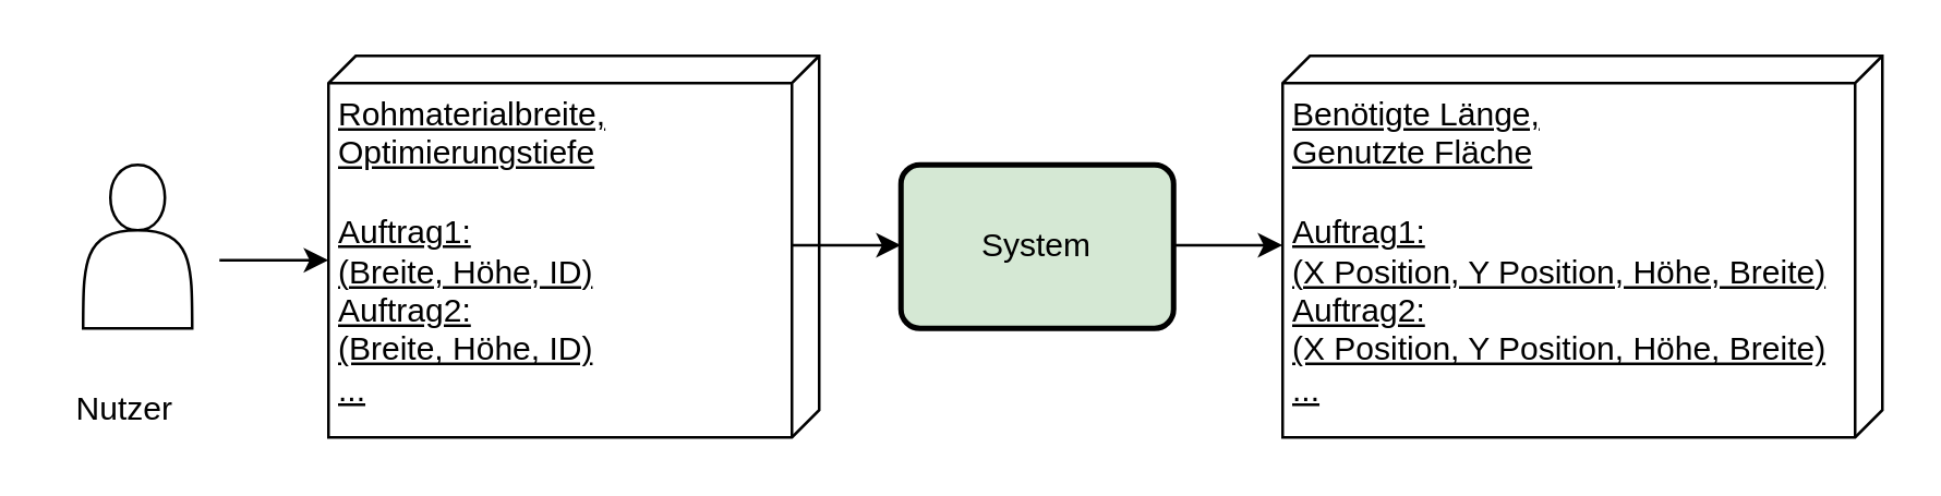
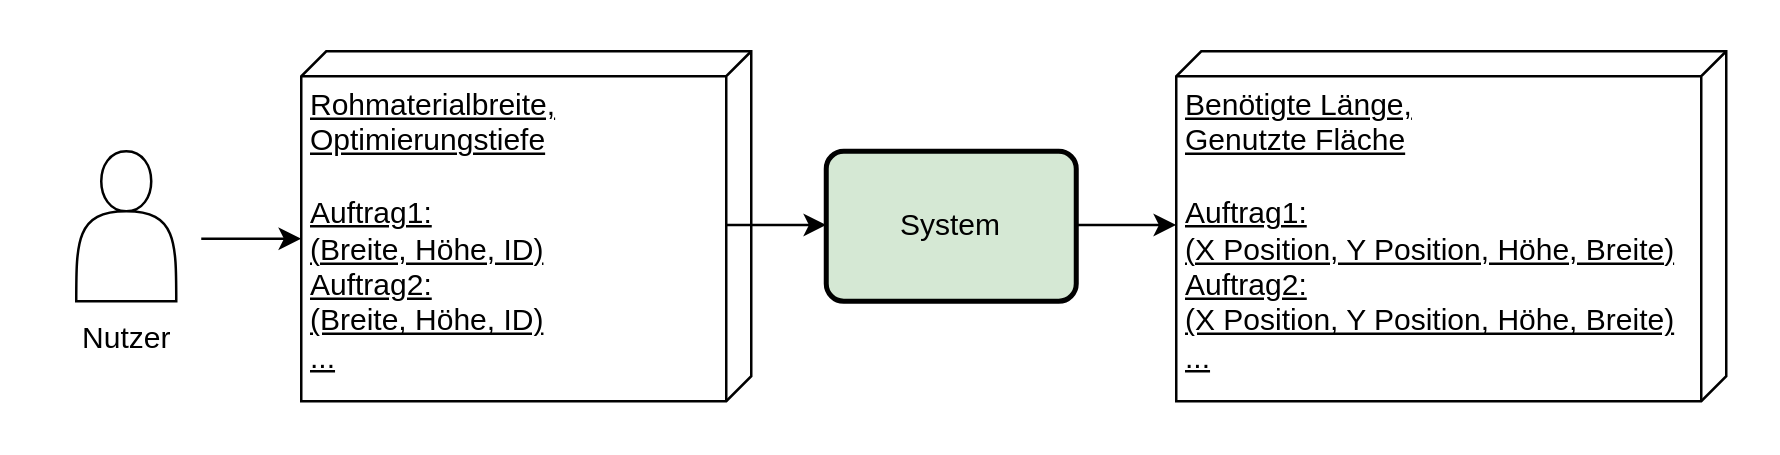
  <mxCell id="0" />
  <mxCell id="1" parent="0" />
  <mxCell id="2" value="" style="shape=actor;whiteSpace=wrap;html=1;" vertex="1" parent="1"><mxGeometry x="30" y="60" width="40" height="60" as="geometry" /></mxCell>
  <mxCell id="3" value="&lt;div&gt;Rohmaterialbreite, Optimierungstiefe&lt;/div&gt;&lt;div&gt;&lt;br&gt;&lt;/div&gt;Auftrag1:&lt;div&gt;(Breite, Höhe, ID)&lt;/div&gt;&lt;div&gt;Auftrag2:&lt;/div&gt;&lt;div&gt;(Breite, Höhe, ID)&lt;/div&gt;&lt;div&gt;...&lt;/div&gt;" style="verticalAlign=top;align=left;spacingTop=8;spacingLeft=2;spacingRight=12;shape=cube;size=10;direction=south;fontStyle=4;html=1;whiteSpace=wrap;" vertex="1" parent="1"><mxGeometry x="120" y="20" width="180" height="140" as="geometry" /></mxCell>
  <mxCell id="4" value="" style="endArrow=classic;html=1;rounded=0;entryX=0;entryY=0;entryDx=75;entryDy=180;entryPerimeter=0;" edge="1" parent="1" target="3"><mxGeometry width="50" height="50" relative="1" as="geometry"><mxPoint x="80" y="95" as="sourcePoint" /><mxPoint x="340" y="140" as="targetPoint" /></mxGeometry></mxCell>
  <mxCell id="5" value="Benötigte Länge,&lt;div&gt;Genutzte Fläche&lt;/div&gt;&lt;div&gt;&lt;br&gt;&lt;/div&gt;&lt;div&gt;Auftrag1:&lt;/div&gt;&lt;div&gt;(X Position, Y Position, Höhe, Breite)&lt;/div&gt;&lt;div&gt;&lt;div&gt;Auftrag2:&lt;/div&gt;&lt;div&gt;(X Position, Y Position, Höhe, Breite)&lt;/div&gt;&lt;/div&gt;&lt;div&gt;...&lt;/div&gt;" style="verticalAlign=top;align=left;spacingTop=8;spacingLeft=2;spacingRight=12;shape=cube;size=10;direction=south;fontStyle=4;html=1;whiteSpace=wrap;" vertex="1" parent="1"><mxGeometry x="470" y="20" width="220" height="140" as="geometry" /></mxCell>
  <mxCell id="6" value="System" style="rounded=1;whiteSpace=wrap;html=1;absoluteArcSize=1;arcSize=14;strokeWidth=2;fillColor=#d5e8d4;" vertex="1" parent="1"><mxGeometry x="330" y="60" width="100" height="60" as="geometry" /></mxCell>
  <mxCell id="7" value="" style="endArrow=classic;html=1;rounded=0;entryX=0;entryY=0;entryDx=75;entryDy=180;entryPerimeter=0;" edge="1" parent="1"><mxGeometry width="50" height="50" relative="1" as="geometry"><mxPoint x="290" y="89.5" as="sourcePoint" /><mxPoint x="330" y="89.5" as="targetPoint" /></mxGeometry></mxCell>
  <mxCell id="8" value="" style="endArrow=classic;html=1;rounded=0;entryX=0;entryY=0;entryDx=75;entryDy=180;entryPerimeter=0;" edge="1" parent="1"><mxGeometry width="50" height="50" relative="1" as="geometry"><mxPoint x="430" y="89.5" as="sourcePoint" /><mxPoint x="470" y="89.5" as="targetPoint" /></mxGeometry></mxCell>
- <mxCell id="9" value="Nutzer" style="text;html=1;align=center;verticalAlign=middle;resizable=0;points=[];autosize=1;strokeColor=none;fillColor=none;" vertex="1" parent="1"><mxGeometry x="15" y="135" width="60" height="30" as="geometry" /></mxCell>
+ <mxCell id="9" value="Nutzer" style="text;html=1;align=center;verticalAlign=middle;resizable=0;points=[];autosize=1;strokeColor=none;fillColor=none;" vertex="1" parent="1"><mxGeometry x="20" y="120" width="60" height="30" as="geometry" /></mxCell>
